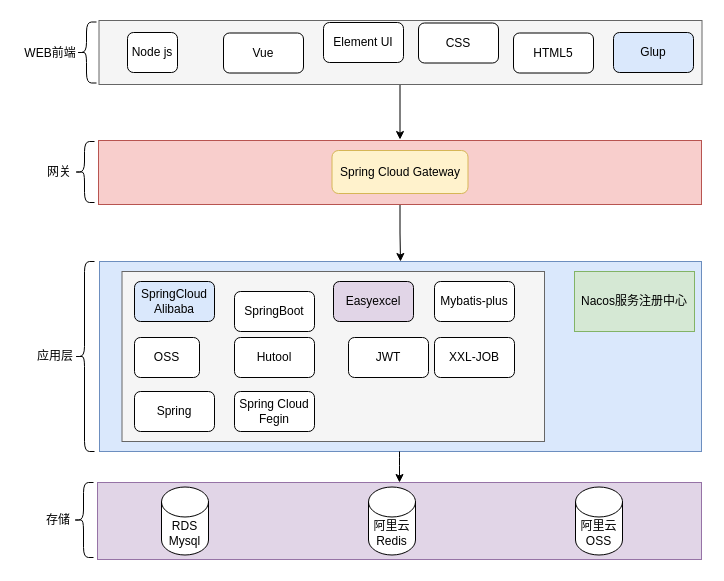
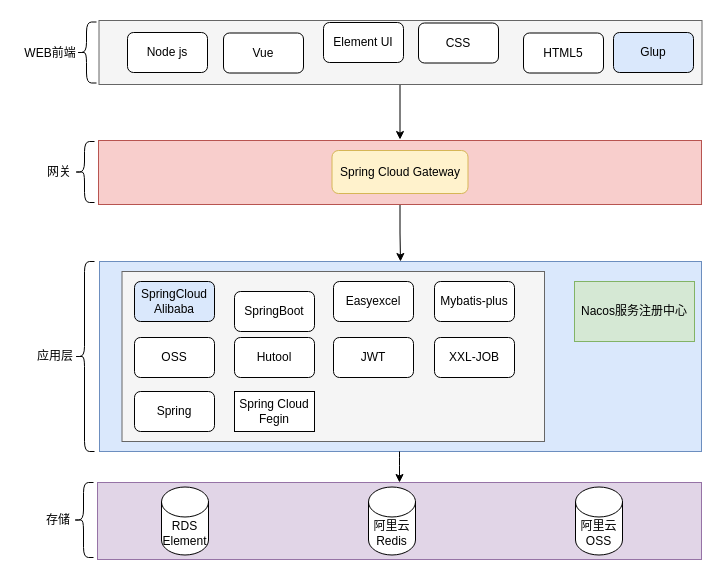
  <mxCell id="0" />
  <mxCell id="1" parent="0" />
  <mxCell id="2" style="edgeStyle=orthogonalEdgeStyle;rounded=0;orthogonalLoop=1;jettySize=auto;html=1;" parent="1" source="3" target="7" edge="1"><mxGeometry relative="1" as="geometry" /></mxCell>
  <mxCell id="3" value="" style="rounded=0;whiteSpace=wrap;html=1;fillColor=#f8cecc;strokeColor=#b85450;" parent="1" vertex="1"><mxGeometry x="98" y="140" width="603" height="64" as="geometry" /></mxCell>
  <mxCell id="4" value="网关" style="text;html=1;strokeColor=none;fillColor=none;align=center;verticalAlign=middle;whiteSpace=wrap;rounded=0;" parent="1" vertex="1"><mxGeometry x="29" y="157" width="60" height="30" as="geometry" /></mxCell>
  <mxCell id="5" value="" style="shape=curlyBracket;whiteSpace=wrap;html=1;rounded=1;" parent="1" vertex="1"><mxGeometry x="74" y="141" width="20" height="61" as="geometry" /></mxCell>
  <mxCell id="6" value="Spring Cloud Gateway" style="rounded=1;whiteSpace=wrap;html=1;fillColor=#fff2cc;strokeColor=#d6b656;" parent="1" vertex="1"><mxGeometry x="331.5" y="150" width="136" height="43" as="geometry" /></mxCell>
  <mxCell id="7" value="" style="rounded=0;whiteSpace=wrap;html=1;fillColor=#dae8fc;strokeColor=#6c8ebf;" parent="1" vertex="1"><mxGeometry x="99" y="261" width="602" height="190" as="geometry" /></mxCell>
  <mxCell id="8" value="" style="rounded=0;whiteSpace=wrap;html=1;fillColor=#f5f5f5;fontColor=#333333;strokeColor=#666666;" parent="1" vertex="1"><mxGeometry x="121.5" y="271" width="422.5" height="170" as="geometry" /></mxCell>
- <mxCell id="9" value="Nacos服务注册中心" style="rounded=0;whiteSpace=wrap;html=1;fillColor=#d5e8d4;strokeColor=#82b366;" parent="1" vertex="1"><mxGeometry x="574" y="271" width="120" height="60" as="geometry" /></mxCell>
+ <mxCell id="9" value="Nacos服务注册中心" style="rounded=0;whiteSpace=wrap;html=1;fillColor=#d5e8d4;strokeColor=#82b366;" parent="1" vertex="1"><mxGeometry x="574" y="281" width="120" height="60" as="geometry" /></mxCell>
  <mxCell id="10" value="SpringCloud Alibaba" style="rounded=1;whiteSpace=wrap;html=1;fillColor=#dae8fc;" parent="1" vertex="1"><mxGeometry x="134" y="281" width="80" height="40" as="geometry" /></mxCell>
  <mxCell id="11" value="Mybatis-plus" style="rounded=1;whiteSpace=wrap;html=1;" parent="1" vertex="1"><mxGeometry x="434" y="281" width="80" height="40" as="geometry" /></mxCell>
- <mxCell id="12" value="Easyexcel" style="rounded=1;whiteSpace=wrap;html=1;fillColor=#e1d5e7;" parent="1" vertex="1"><mxGeometry x="333" y="281" width="80" height="40" as="geometry" /></mxCell>
+ <mxCell id="12" value="Easyexcel" style="rounded=1;whiteSpace=wrap;html=1;" parent="1" vertex="1"><mxGeometry x="333" y="281" width="80" height="40" as="geometry" /></mxCell>
  <mxCell id="13" value="SpringBoot" style="rounded=1;whiteSpace=wrap;html=1;" parent="1" vertex="1"><mxGeometry x="234" y="291" width="80" height="40" as="geometry" /></mxCell>
- <mxCell id="14" value="OSS" style="rounded=1;whiteSpace=wrap;html=1;" parent="1" vertex="1"><mxGeometry x="134" y="337" width="65" height="40" as="geometry" /></mxCell>
+ <mxCell id="14" value="OSS" style="rounded=1;whiteSpace=wrap;html=1;" parent="1" vertex="1"><mxGeometry x="134" y="337" width="80" height="40" as="geometry" /></mxCell>
  <mxCell id="15" value="Hutool" style="rounded=1;whiteSpace=wrap;html=1;" parent="1" vertex="1"><mxGeometry x="234" y="337" width="80" height="40" as="geometry" /></mxCell>
- <mxCell id="16" value="JWT" style="rounded=1;whiteSpace=wrap;html=1;" parent="1" vertex="1"><mxGeometry x="348" y="337" width="80" height="40" as="geometry" /></mxCell>
+ <mxCell id="16" value="JWT" style="rounded=1;whiteSpace=wrap;html=1;" parent="1" vertex="1"><mxGeometry x="333" y="337" width="80" height="40" as="geometry" /></mxCell>
  <mxCell id="17" value="XXL-JOB" style="rounded=1;whiteSpace=wrap;html=1;" parent="1" vertex="1"><mxGeometry x="434" y="337" width="80" height="40" as="geometry" /></mxCell>
  <mxCell id="18" value="应用层" style="text;html=1;strokeColor=none;fillColor=none;align=center;verticalAlign=middle;whiteSpace=wrap;rounded=0;" parent="1" vertex="1"><mxGeometry x="25" y="341" width="60" height="30" as="geometry" /></mxCell>
  <mxCell id="19" value="" style="shape=curlyBracket;whiteSpace=wrap;html=1;rounded=1;" parent="1" vertex="1"><mxGeometry x="74" y="261" width="20" height="190" as="geometry" /></mxCell>
  <mxCell id="20" style="edgeStyle=orthogonalEdgeStyle;curved=1;rounded=0;orthogonalLoop=1;jettySize=auto;html=1;entryX=0.5;entryY=0;entryDx=0;entryDy=0;" parent="1" target="21" edge="1"><mxGeometry relative="1" as="geometry"><mxPoint x="399" y="451" as="sourcePoint" /></mxGeometry></mxCell>
  <mxCell id="21" value="" style="rounded=0;whiteSpace=wrap;html=1;fillColor=#e1d5e7;strokeColor=#9673a6;" parent="1" vertex="1"><mxGeometry x="97" y="482" width="604" height="77" as="geometry" /></mxCell>
- <mxCell id="22" value="RDS Mysql" style="shape=cylinder3;whiteSpace=wrap;html=1;boundedLbl=1;backgroundOutline=1;size=15;rounded=0;" parent="1" vertex="1"><mxGeometry x="161" y="486.5" width="47" height="68" as="geometry" /></mxCell>
+ <mxCell id="22" value="RDS Element" style="shape=cylinder3;whiteSpace=wrap;html=1;boundedLbl=1;backgroundOutline=1;size=15;rounded=0;" parent="1" vertex="1"><mxGeometry x="161" y="486.5" width="47" height="68" as="geometry" /></mxCell>
  <mxCell id="23" value="阿里云Redis" style="shape=cylinder3;whiteSpace=wrap;html=1;boundedLbl=1;backgroundOutline=1;size=15;rounded=0;" parent="1" vertex="1"><mxGeometry x="368" y="486.5" width="47" height="68" as="geometry" /></mxCell>
  <mxCell id="24" value="存储" style="text;html=1;strokeColor=none;fillColor=none;align=center;verticalAlign=middle;whiteSpace=wrap;rounded=0;" parent="1" vertex="1"><mxGeometry x="28" y="504.5" width="60" height="30" as="geometry" /></mxCell>
  <mxCell id="25" value="" style="shape=curlyBracket;whiteSpace=wrap;html=1;rounded=1;" parent="1" vertex="1"><mxGeometry x="73" y="482" width="20" height="75" as="geometry" /></mxCell>
  <mxCell id="26" value="阿里云OSS" style="shape=cylinder3;whiteSpace=wrap;html=1;boundedLbl=1;backgroundOutline=1;size=15;rounded=0;" parent="1" vertex="1"><mxGeometry x="575" y="486.5" width="47" height="68" as="geometry" /></mxCell>
  <mxCell id="27" style="edgeStyle=orthogonalEdgeStyle;rounded=0;orthogonalLoop=1;jettySize=auto;html=1;entryX=0.5;entryY=0;entryDx=0;entryDy=0;" parent="1" source="28" edge="1"><mxGeometry relative="1" as="geometry"><mxPoint x="399.5" y="139" as="targetPoint" /></mxGeometry></mxCell>
  <mxCell id="28" value="" style="rounded=0;whiteSpace=wrap;html=1;fillColor=#f5f5f5;strokeColor=#666666;fontColor=#333333;" parent="1" vertex="1"><mxGeometry x="98.5" y="20" width="603" height="64" as="geometry" /></mxCell>
  <mxCell id="29" value="WEB前端" style="text;html=1;strokeColor=none;fillColor=none;align=center;verticalAlign=middle;whiteSpace=wrap;rounded=0;" parent="1" vertex="1"><mxGeometry x="20" y="37.5" width="60" height="30" as="geometry" /></mxCell>
  <mxCell id="30" value="" style="shape=curlyBracket;whiteSpace=wrap;html=1;rounded=1;" parent="1" vertex="1"><mxGeometry x="76" y="21.5" width="20" height="61" as="geometry" /></mxCell>
  <mxCell id="31" value="Vue" style="rounded=1;whiteSpace=wrap;html=1;" parent="1" vertex="1"><mxGeometry x="223" y="32.5" width="80" height="40" as="geometry" /></mxCell>
  <mxCell id="32" value="Element UI" style="rounded=1;whiteSpace=wrap;html=1;" parent="1" vertex="1"><mxGeometry x="323" y="22" width="80" height="40" as="geometry" /></mxCell>
  <mxCell id="33" value="CSS" style="rounded=1;whiteSpace=wrap;html=1;" parent="1" vertex="1"><mxGeometry x="418" y="22.5" width="80" height="40" as="geometry" /></mxCell>
- <mxCell id="34" value="HTML5" style="rounded=1;whiteSpace=wrap;html=1;" parent="1" vertex="1"><mxGeometry x="513" y="32.5" width="80" height="40" as="geometry" /></mxCell>
- <mxCell id="35" value="Node js" style="rounded=1;whiteSpace=wrap;html=1;" parent="1" vertex="1"><mxGeometry x="127" y="32" width="50" height="40" as="geometry" /></mxCell>
+ <mxCell id="34" value="HTML5" style="rounded=1;whiteSpace=wrap;html=1;" parent="1" vertex="1"><mxGeometry x="523" y="32.5" width="80" height="40" as="geometry" /></mxCell>
+ <mxCell id="35" value="Node js" style="rounded=1;whiteSpace=wrap;html=1;" parent="1" vertex="1"><mxGeometry x="127" y="32" width="80" height="40" as="geometry" /></mxCell>
  <mxCell id="36" value="Glup" style="rounded=1;whiteSpace=wrap;html=1;fillColor=#dae8fc;" parent="1" vertex="1"><mxGeometry x="613" y="32" width="80" height="40" as="geometry" /></mxCell>
  <mxCell id="37" value="Spring" style="rounded=1;whiteSpace=wrap;html=1;" parent="1" vertex="1"><mxGeometry x="134" y="391" width="80" height="40" as="geometry" /></mxCell>
- <mxCell id="38" value="Spring Cloud Fegin" style="rounded=1;whiteSpace=wrap;html=1;" parent="1" vertex="1"><mxGeometry x="234" y="391" width="80" height="40" as="geometry" /></mxCell>
+ <mxCell id="38" value="Spring Cloud Fegin" style="whiteSpace=wrap;html=1;rounded=0;" parent="1" vertex="1"><mxGeometry x="234" y="391" width="80" height="40" as="geometry" /></mxCell>
